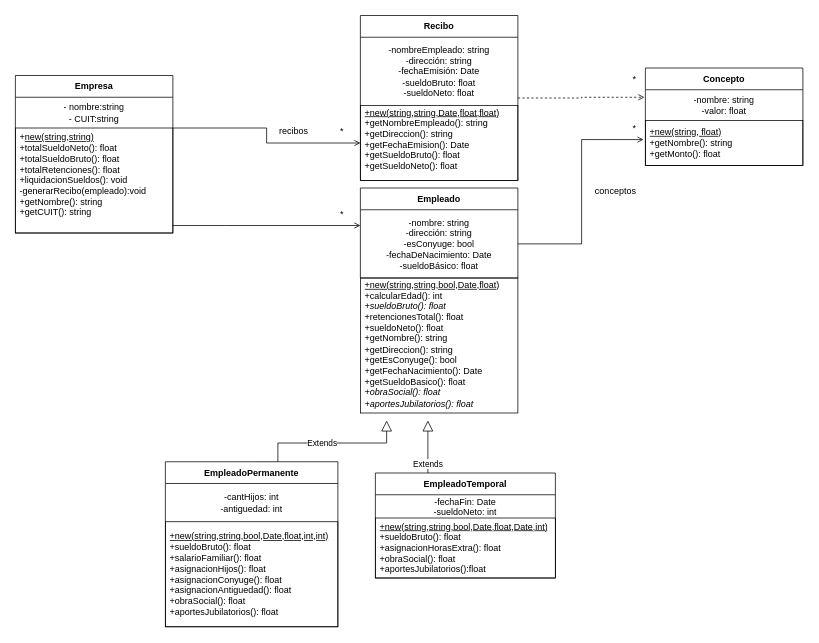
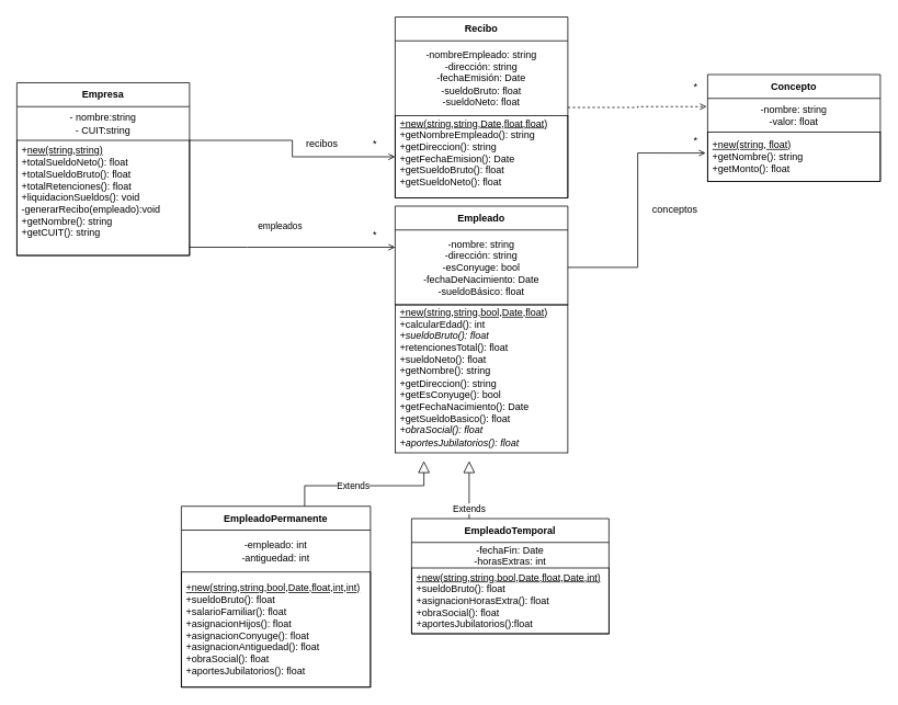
  <mxCell id="0" />
  <mxCell id="1" parent="0" />
  <mxCell id="2" value="Empresa" style="swimlane;fontStyle=1;align=center;verticalAlign=middle;childLayout=stackLayout;horizontal=1;startSize=29;horizontalStack=0;resizeParent=1;resizeParentMax=0;resizeLast=0;collapsible=0;marginBottom=0;html=1;whiteSpace=wrap;" parent="1" vertex="1"><mxGeometry x="20" y="100" width="210" height="210" as="geometry" /></mxCell>
  <mxCell id="3" value="- nombre:string&lt;div&gt;- CUIT:string&lt;/div&gt;" style="text;html=1;strokeColor=none;fillColor=none;align=center;verticalAlign=middle;spacingLeft=4;spacingRight=4;overflow=hidden;rotatable=0;points=[[0,0.5],[1,0.5]];portConstraint=eastwest;whiteSpace=wrap;" parent="2" vertex="1"><mxGeometry y="29" width="210" height="41" as="geometry" /></mxCell>
  <mxCell id="4" value="+&lt;u&gt;new(string,string)&lt;/u&gt;&lt;div&gt;+totalSueldoNeto(): float&lt;/div&gt;&lt;div&gt;+totalSueldoBruto(): float&lt;/div&gt;&lt;div&gt;+totalRetenciones(): float&lt;/div&gt;&lt;div&gt;+liquidacionSueldos(): void&lt;/div&gt;&lt;div&gt;-generarRecibo(empleado):void&lt;/div&gt;&lt;div&gt;&lt;div&gt;+getNombre(): string&lt;/div&gt;&lt;div&gt;+getCUIT(): string&lt;br&gt;&lt;div&gt;&lt;br&gt;&lt;/div&gt;&lt;/div&gt;&lt;/div&gt;" style="text;html=1;strokeColor=default;fillColor=none;align=left;verticalAlign=middle;spacingLeft=4;spacingRight=4;overflow=hidden;rotatable=0;points=[[0,0.5],[1,0.5]];portConstraint=eastwest;whiteSpace=wrap;" parent="2" vertex="1"><mxGeometry y="70" width="210" height="140" as="geometry" /></mxCell>
  <mxCell id="5" value="Empleado" style="swimlane;fontStyle=1;align=center;verticalAlign=middle;childLayout=stackLayout;horizontal=1;startSize=29;horizontalStack=0;resizeParent=1;resizeParentMax=0;resizeLast=0;collapsible=0;marginBottom=0;html=1;whiteSpace=wrap;" parent="1" vertex="1"><mxGeometry x="480" y="250" width="210" height="120" as="geometry" /></mxCell>
  <mxCell id="6" value="&lt;div&gt;-nombre: string&lt;/div&gt;&lt;div&gt;-dirección: string&lt;/div&gt;&lt;div&gt;-esConyuge: bool&lt;/div&gt;&lt;div&gt;-fechaDeNacimiento: Date&lt;/div&gt;&lt;div&gt;-sueldoBásico: float&lt;/div&gt;" style="text;html=1;strokeColor=none;fillColor=none;align=center;verticalAlign=middle;spacingLeft=4;spacingRight=4;overflow=hidden;rotatable=0;points=[[0,0.5],[1,0.5]];portConstraint=eastwest;whiteSpace=wrap;" parent="5" vertex="1"><mxGeometry y="29" width="210" height="91" as="geometry" /></mxCell>
+ <mxCell id="7" value="&lt;font style=&quot;font-size: 11px;&quot;&gt;empleados&lt;/font&gt;" style="text;html=1;align=center;verticalAlign=middle;resizable=0;points=[];autosize=1;strokeColor=none;fillColor=none;" parent="1" vertex="1"><mxGeometry x="300" y="260" width="80" height="30" as="geometry" /></mxCell>
  <mxCell id="8" value="*" style="text;html=1;align=center;verticalAlign=middle;resizable=0;points=[];autosize=1;strokeColor=none;fillColor=none;" parent="1" vertex="1"><mxGeometry x="440" y="270" width="30" height="30" as="geometry" /></mxCell>
  <mxCell id="9" value="Extends" style="edgeStyle=orthogonalEdgeStyle;rounded=0;orthogonalLoop=1;jettySize=auto;html=1;endArrow=block;endFill=0;strokeWidth=1;endSize=12;exitX=0.522;exitY=0.004;exitDx=0;exitDy=0;exitPerimeter=0;" parent="1" source="10" edge="1"><mxGeometry relative="1" as="geometry"><mxPoint x="515" y="560" as="targetPoint" /><mxPoint x="370" y="610" as="sourcePoint" /><Array as="points"><mxPoint x="370" y="616" /><mxPoint x="370" y="590" /><mxPoint x="515" y="590" /></Array></mxGeometry></mxCell>
  <mxCell id="10" value="EmpleadoPermanente" style="swimlane;fontStyle=1;align=center;verticalAlign=middle;childLayout=stackLayout;horizontal=1;startSize=29;horizontalStack=0;resizeParent=1;resizeParentMax=0;resizeLast=0;collapsible=0;marginBottom=0;html=1;whiteSpace=wrap;" parent="1" vertex="1"><mxGeometry x="220" y="615" width="230" height="220" as="geometry" /></mxCell>
- <mxCell id="11" value="-cantHijos: int&lt;div&gt;&lt;div&gt;-antiguedad: int&lt;/div&gt;&lt;/div&gt;" style="text;html=1;strokeColor=none;fillColor=none;align=center;verticalAlign=middle;spacingLeft=4;spacingRight=4;overflow=hidden;rotatable=0;points=[[0,0.5],[1,0.5]];portConstraint=eastwest;whiteSpace=wrap;" parent="10" vertex="1"><mxGeometry y="29" width="230" height="51" as="geometry" /></mxCell>
+ <mxCell id="11" value="-empleado: int&lt;div&gt;&lt;div&gt;-antiguedad: int&lt;/div&gt;&lt;/div&gt;" style="text;html=1;strokeColor=none;fillColor=none;align=center;verticalAlign=middle;spacingLeft=4;spacingRight=4;overflow=hidden;rotatable=0;points=[[0,0.5],[1,0.5]];portConstraint=eastwest;whiteSpace=wrap;" parent="10" vertex="1"><mxGeometry y="29" width="230" height="51" as="geometry" /></mxCell>
  <mxCell id="12" value="&lt;div&gt;&lt;u&gt;+new(&lt;/u&gt;&lt;u style=&quot;background-color: transparent; color: light-dark(rgb(0, 0, 0), rgb(255, 255, 255));&quot;&gt;string,string,bool,Date,float,int,int)&lt;/u&gt;&lt;/div&gt;+sueldoBruto(): float&lt;div&gt;+salarioFamiliar(): float&lt;/div&gt;&lt;div&gt;+asignacionHijos(): float&lt;/div&gt;&lt;div&gt;+asignacionConyuge(): float&lt;/div&gt;&lt;div&gt;+asignacionAntiguedad(): float&lt;/div&gt;&lt;div&gt;+obraSocial(): float&lt;/div&gt;&lt;div&gt;+aportesJubilatorios(): float&lt;/div&gt;" style="text;html=1;strokeColor=default;fillColor=none;align=left;verticalAlign=middle;spacingLeft=4;spacingRight=4;overflow=hidden;rotatable=0;points=[[0,0.5],[1,0.5]];portConstraint=eastwest;whiteSpace=wrap;" parent="10" vertex="1"><mxGeometry y="80" width="230" height="140" as="geometry" /></mxCell>
  <mxCell id="13" value="Extends" style="edgeStyle=orthogonalEdgeStyle;rounded=0;orthogonalLoop=1;jettySize=auto;html=1;exitX=0.481;exitY=0.007;exitDx=0;exitDy=0;endArrow=block;endFill=0;endSize=12;exitPerimeter=0;" parent="1" source="14" edge="1"><mxGeometry relative="1" as="geometry"><mxPoint x="570" y="560" as="targetPoint" /><mxPoint x="569.76" y="660" as="sourcePoint" /><Array as="points"><mxPoint x="570" y="631" /></Array></mxGeometry></mxCell>
  <mxCell id="14" value="&lt;span style=&quot;color: rgb(0, 0, 0); font-family: Helvetica; font-size: 12px; font-style: normal; font-variant-ligatures: normal; font-variant-caps: normal; letter-spacing: normal; orphans: 2; text-align: center; text-indent: 0px; text-transform: none; widows: 2; word-spacing: 0px; -webkit-text-stroke-width: 0px; white-space: normal; text-decoration-thickness: initial; text-decoration-style: initial; text-decoration-color: initial; float: none; display: inline !important;&quot;&gt;EmpleadoTemporal&lt;/span&gt;" style="swimlane;fontStyle=1;align=center;verticalAlign=middle;childLayout=stackLayout;horizontal=1;startSize=29;horizontalStack=0;resizeParent=1;resizeParentMax=0;resizeLast=0;collapsible=0;marginBottom=0;html=1;whiteSpace=wrap;" parent="1" vertex="1"><mxGeometry x="500" y="630" width="240" height="140" as="geometry" /></mxCell>
- <mxCell id="15" value="-fechaFin: Date&lt;div&gt;-sueldoNeto: int&lt;/div&gt;" style="text;html=1;strokeColor=none;fillColor=none;align=center;verticalAlign=middle;spacingLeft=4;spacingRight=4;overflow=hidden;rotatable=0;points=[[0,0.5],[1,0.5]];portConstraint=eastwest;whiteSpace=wrap;" parent="14" vertex="1"><mxGeometry y="29" width="240" height="31" as="geometry" /></mxCell>
+ <mxCell id="15" value="-fechaFin: Date&lt;div&gt;-horasExtras: int&lt;/div&gt;" style="text;html=1;strokeColor=none;fillColor=none;align=center;verticalAlign=middle;spacingLeft=4;spacingRight=4;overflow=hidden;rotatable=0;points=[[0,0.5],[1,0.5]];portConstraint=eastwest;whiteSpace=wrap;" parent="14" vertex="1"><mxGeometry y="29" width="240" height="31" as="geometry" /></mxCell>
  <mxCell id="16" value="&lt;div&gt;&lt;u&gt;+new&lt;/u&gt;(&lt;u style=&quot;background-color: transparent; color: light-dark(rgb(0, 0, 0), rgb(255, 255, 255));&quot;&gt;string,string,bool,Date,float,Date,int)&lt;/u&gt;&lt;/div&gt;+sueldoBruto(): float&lt;div&gt;+asignacionHorasExtra(): float&lt;br&gt;&lt;div&gt;&lt;div&gt;+obraSocial(): float&lt;br&gt;&lt;/div&gt;&lt;div&gt;+aportesJubilatorios():float&lt;/div&gt;&lt;/div&gt;&lt;/div&gt;" style="text;html=1;strokeColor=default;fillColor=none;align=left;verticalAlign=middle;spacingLeft=4;spacingRight=4;overflow=hidden;rotatable=0;points=[[0,0.5],[1,0.5]];portConstraint=eastwest;whiteSpace=wrap;" parent="14" vertex="1"><mxGeometry y="60" width="240" height="80" as="geometry" /></mxCell>
  <mxCell id="17" value="&lt;div&gt;&lt;u&gt;+new(string,string,bool,Date,float)&lt;/u&gt;&lt;/div&gt;+calcularEdad(): int&lt;div&gt;&lt;i&gt;+sueldoBruto(): float&lt;/i&gt;&lt;/div&gt;&lt;div&gt;+retencionesTotal(): float&lt;/div&gt;&lt;div&gt;+sueldoNeto(): float&lt;/div&gt;&lt;div&gt;+getNombre(): string&lt;/div&gt;&lt;div&gt;+getDireccion(): string&lt;/div&gt;&lt;div&gt;+getEsConyuge(): bool&lt;/div&gt;&lt;div&gt;+getFechaNacimiento(): Date&lt;/div&gt;&lt;div&gt;+getSueldoBasico(): float&lt;/div&gt;&lt;div&gt;&lt;i&gt;+obraSocial(): float&lt;/i&gt;&lt;/div&gt;&lt;div&gt;&lt;i&gt;+aportesJubilatorios(): float&lt;/i&gt;&lt;/div&gt;&lt;div&gt;&lt;br&gt;&lt;/div&gt;&lt;div&gt;&lt;i&gt;&lt;br&gt;&lt;/i&gt;&lt;/div&gt;&lt;div&gt;&lt;br&gt;&lt;div&gt;&lt;br&gt;&lt;div&gt;&lt;br&gt;&lt;/div&gt;&lt;div&gt;&lt;br&gt;&lt;/div&gt;&lt;/div&gt;&lt;/div&gt;" style="text;html=1;strokeColor=default;fillColor=none;align=left;verticalAlign=middle;spacingLeft=4;spacingRight=4;overflow=hidden;rotatable=0;points=[[0,0.5],[1,0.5]];portConstraint=eastwest;whiteSpace=wrap;" parent="1" vertex="1"><mxGeometry x="480" y="370" width="210" height="180" as="geometry" /></mxCell>
  <mxCell id="18" style="edgeStyle=orthogonalEdgeStyle;rounded=0;orthogonalLoop=1;jettySize=auto;html=1;entryX=0;entryY=0.231;entryDx=0;entryDy=0;entryPerimeter=0;endArrow=open;endFill=0;" edge="1" parent="1" source="4" target="6"><mxGeometry relative="1" as="geometry"><Array as="points"><mxPoint x="300" y="300" /><mxPoint x="300" y="300" /></Array></mxGeometry></mxCell>
  <mxCell id="19" value="Recibo" style="swimlane;fontStyle=1;align=center;verticalAlign=middle;childLayout=stackLayout;horizontal=1;startSize=29;horizontalStack=0;resizeParent=1;resizeParentMax=0;resizeLast=0;collapsible=0;marginBottom=0;html=1;whiteSpace=wrap;" vertex="1" parent="1"><mxGeometry x="480" y="20" width="210" height="220" as="geometry" /></mxCell>
  <mxCell id="20" value="-nombreEmpleado: string&lt;div&gt;&lt;span style=&quot;background-color: transparent; color: light-dark(rgb(0, 0, 0), rgb(255, 255, 255));&quot;&gt;-d&lt;/span&gt;&lt;span style=&quot;background-color: transparent; color: light-dark(rgb(0, 0, 0), rgb(255, 255, 255));&quot;&gt;irección: string&lt;/span&gt;&lt;/div&gt;&lt;div&gt;&lt;span style=&quot;background-color: transparent; color: light-dark(rgb(0, 0, 0), rgb(255, 255, 255));&quot;&gt;-fechaEmisión: Date&lt;/span&gt;&lt;div&gt;-sueldoBruto: float&lt;/div&gt;&lt;div&gt;-sueldoNeto: float&lt;/div&gt;&lt;/div&gt;" style="text;html=1;strokeColor=none;fillColor=none;align=center;verticalAlign=middle;spacingLeft=4;spacingRight=4;overflow=hidden;rotatable=0;points=[[0,0.5],[1,0.5]];portConstraint=eastwest;whiteSpace=wrap;" vertex="1" parent="19"><mxGeometry y="29" width="210" height="91" as="geometry" /></mxCell>
  <mxCell id="21" value="&lt;u&gt;+new(string,string,Date,float,float)&lt;/u&gt;&lt;div&gt;+getNombreEmpleado(): string&lt;/div&gt;&lt;div&gt;+getDireccion(): string&lt;/div&gt;&lt;div&gt;+getFechaEmision(): Date&lt;/div&gt;&lt;div&gt;+getSueldoBruto(): float&lt;/div&gt;&lt;div&gt;+getSueldoNeto(): float&lt;br&gt;&lt;div&gt;&lt;br&gt;&lt;/div&gt;&lt;/div&gt;" style="text;html=1;strokeColor=default;fillColor=none;align=left;verticalAlign=middle;spacingLeft=4;spacingRight=4;overflow=hidden;rotatable=0;points=[[0,0.5],[1,0.5]];portConstraint=eastwest;whiteSpace=wrap;" vertex="1" parent="19"><mxGeometry y="120" width="210" height="100" as="geometry" /></mxCell>
  <mxCell id="22" value="recibos" style="text;whiteSpace=wrap;html=1;" vertex="1" parent="1"><mxGeometry x="370" y="160" width="90" height="20" as="geometry" /></mxCell>
  <mxCell id="23" value="*" style="text;html=1;align=center;verticalAlign=middle;resizable=0;points=[];autosize=1;strokeColor=none;fillColor=none;" vertex="1" parent="1"><mxGeometry x="440" y="160" width="30" height="30" as="geometry" /></mxCell>
  <mxCell id="24" value="Concepto" style="swimlane;fontStyle=1;align=center;verticalAlign=middle;childLayout=stackLayout;horizontal=1;startSize=29;horizontalStack=0;resizeParent=1;resizeParentMax=0;resizeLast=0;collapsible=0;marginBottom=0;html=1;whiteSpace=wrap;" vertex="1" parent="1"><mxGeometry x="860" y="90" width="210" height="130" as="geometry" /></mxCell>
  <mxCell id="25" value="-nombre: string&lt;div&gt;-valor: float&lt;/div&gt;" style="text;html=1;strokeColor=none;fillColor=none;align=center;verticalAlign=middle;spacingLeft=4;spacingRight=4;overflow=hidden;rotatable=0;points=[[0,0.5],[1,0.5]];portConstraint=eastwest;whiteSpace=wrap;" vertex="1" parent="24"><mxGeometry y="29" width="210" height="41" as="geometry" /></mxCell>
  <mxCell id="26" value="&lt;u&gt;+new(string, float)&lt;/u&gt;&lt;div&gt;+getNombre(): string&lt;/div&gt;&lt;div&gt;+getMonto(): float&lt;/div&gt;" style="text;html=1;strokeColor=default;fillColor=none;align=left;verticalAlign=middle;spacingLeft=4;spacingRight=4;overflow=hidden;rotatable=0;points=[[0,0.5],[1,0.5]];portConstraint=eastwest;whiteSpace=wrap;" vertex="1" parent="24"><mxGeometry y="70" width="210" height="60" as="geometry" /></mxCell>
  <mxCell id="27" value="*" style="text;html=1;align=center;verticalAlign=middle;resizable=0;points=[];autosize=1;strokeColor=none;fillColor=none;" vertex="1" parent="1"><mxGeometry x="830" y="90" width="30" height="30" as="geometry" /></mxCell>
  <mxCell id="28" value="*" style="text;html=1;align=center;verticalAlign=middle;resizable=0;points=[];autosize=1;strokeColor=none;fillColor=none;" vertex="1" parent="1"><mxGeometry x="830" y="155" width="30" height="30" as="geometry" /></mxCell>
  <mxCell id="29" value="conceptos" style="text;html=1;align=center;verticalAlign=middle;resizable=0;points=[];autosize=1;strokeColor=none;fillColor=none;" vertex="1" parent="1"><mxGeometry x="780" y="240" width="80" height="30" as="geometry" /></mxCell>
  <mxCell id="30" style="edgeStyle=orthogonalEdgeStyle;rounded=0;orthogonalLoop=1;jettySize=auto;html=1;endArrow=open;endFill=0;entryX=0;entryY=0.5;entryDx=0;entryDy=0;" edge="1" parent="1" source="4" target="21"><mxGeometry relative="1" as="geometry"><mxPoint x="480" y="170" as="targetPoint" /><Array as="points"><mxPoint x="355" y="170" /><mxPoint x="355" y="190" /></Array></mxGeometry></mxCell>
  <mxCell id="31" style="edgeStyle=orthogonalEdgeStyle;rounded=0;orthogonalLoop=1;jettySize=auto;html=1;entryX=-0.012;entryY=0.424;entryDx=0;entryDy=0;entryPerimeter=0;endArrow=open;endFill=0;" edge="1" parent="1" source="6" target="26"><mxGeometry relative="1" as="geometry" /></mxCell>
  <mxCell id="32" style="edgeStyle=orthogonalEdgeStyle;rounded=0;orthogonalLoop=1;jettySize=auto;html=1;entryX=-0.006;entryY=0.244;entryDx=0;entryDy=0;entryPerimeter=0;endArrow=open;endFill=0;dashed=1;" edge="1" parent="1" source="19" target="25"><mxGeometry relative="1" as="geometry" /></mxCell>
